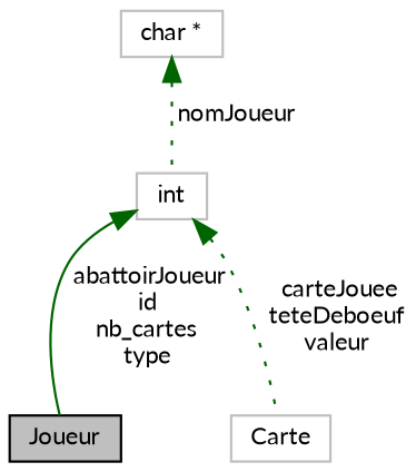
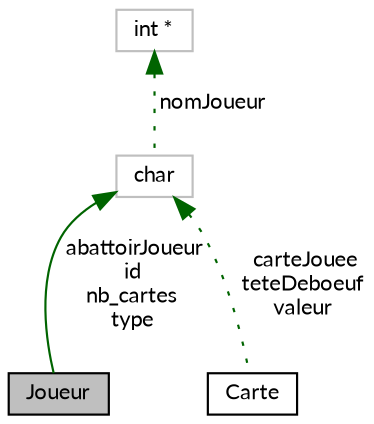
  digraph {
    fontname=Lato
    node [color=black fillcolor=white fontname=Lato fontsize=10 shape=record style=filled]
    edge [color=darkgreen dir=back fontname=Lato fontsize=10 labelfontname=Helvetica labelfontsize=10 style=dotted]
    n1 [fillcolor=grey75 fontcolor=black height=0.2 label=Joueur width=0.4]
-   n2 [color=grey75 height=0.2 label=Carte width=0.4]
-   n3 [color=grey75 height=0.2 label=int width=0.4]
-   n4 [color=grey75 height=0.2 label="char *" width=0.4]
+   n2 [height=0.2 label=Carte width=0.4]
+   n3 [color=grey75 height=0.2 label=char width=0.4]
+   n4 [color=grey75 height=0.2 label="int *" width=0.4]
    n3 -> n1 [label=" abattoirJoueur\nid\nnb_cartes\ntype" style=solid]
    n3 -> n2 [label=" carteJouee\nteteDeboeuf\nvaleur"]
    n4 -> n3 [label=" nomJoueur"]
  }
